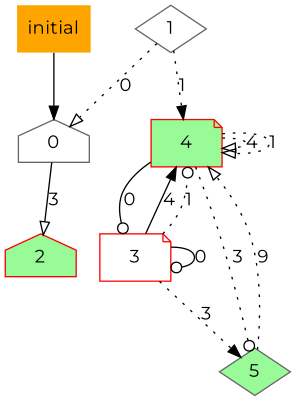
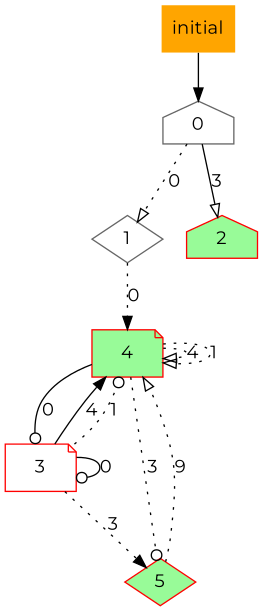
  digraph {
    fontname=Montserrat
    rankdir=TB
    node [color=red fillcolor=white fontname=Montserrat shape=house style=filled]
    edge [arrowhead=onormal fontname=Montserrat style=dotted]
    initial [fillcolor=orange shape=plaintext]
    0 [color=gray40]
    1 [color=gray40 shape=diamond]
    2 [fillcolor=palegreen]
    4 [fillcolor=palegreen shape=note]
    3 [shape=note]
-   5 [color=gray40 fillcolor=palegreen shape=diamond]
+   5 [fillcolor=palegreen shape=diamond]
    initial -> 0 [arrowhead=normal style=solid]
-   1 -> 0 [label=0]
+   0 -> 1 [label=0]
    0 -> 2 [label=3 style=solid]
-   1 -> 4 [arrowhead=normal label=1]
+   1 -> 4 [arrowhead=normal label=0]
    4 -> 4 [label=4]
    4 -> 4 [label=1]
    4 -> 3 [arrowhead=odot label=0 style=solid]
    4 -> 5 [arrowhead=odot label=3]
    3 -> 4 [arrowhead=normal label=4 style=solid]
    3 -> 4 [arrowhead=odot label=1]
    3 -> 3 [arrowhead=odot label=0 style=solid]
    3 -> 5 [arrowhead=normal label=3]
    5 -> 4 [label=9]
  }
